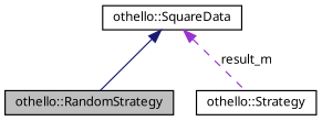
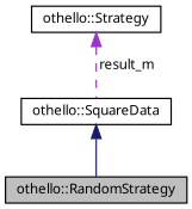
  digraph {
    fontname="Noto Sans"
    node [color=black fillcolor=white fontname="Noto Sans" fontsize=10 shape=record style=filled]
    edge [dir=back fontname="Noto Sans" fontsize=10 labelfontname=Helvetica labelfontsize=10]
    n1 [fillcolor=grey75 fontcolor=black height=0.2 label="othello::RandomStrategy" width=0.4]
    n2 [height=0.2 label="othello::Strategy" width=0.4]
    n3 [height=0.2 label="othello::SquareData" width=0.4]
    n3 -> n1 [color=midnightblue style=solid]
-   n3 -> n2 [color=darkorchid3 label=" result_m" style=dashed]
+   n2 -> n3 [color=darkorchid3 label=" result_m" style=dashed]
  }
